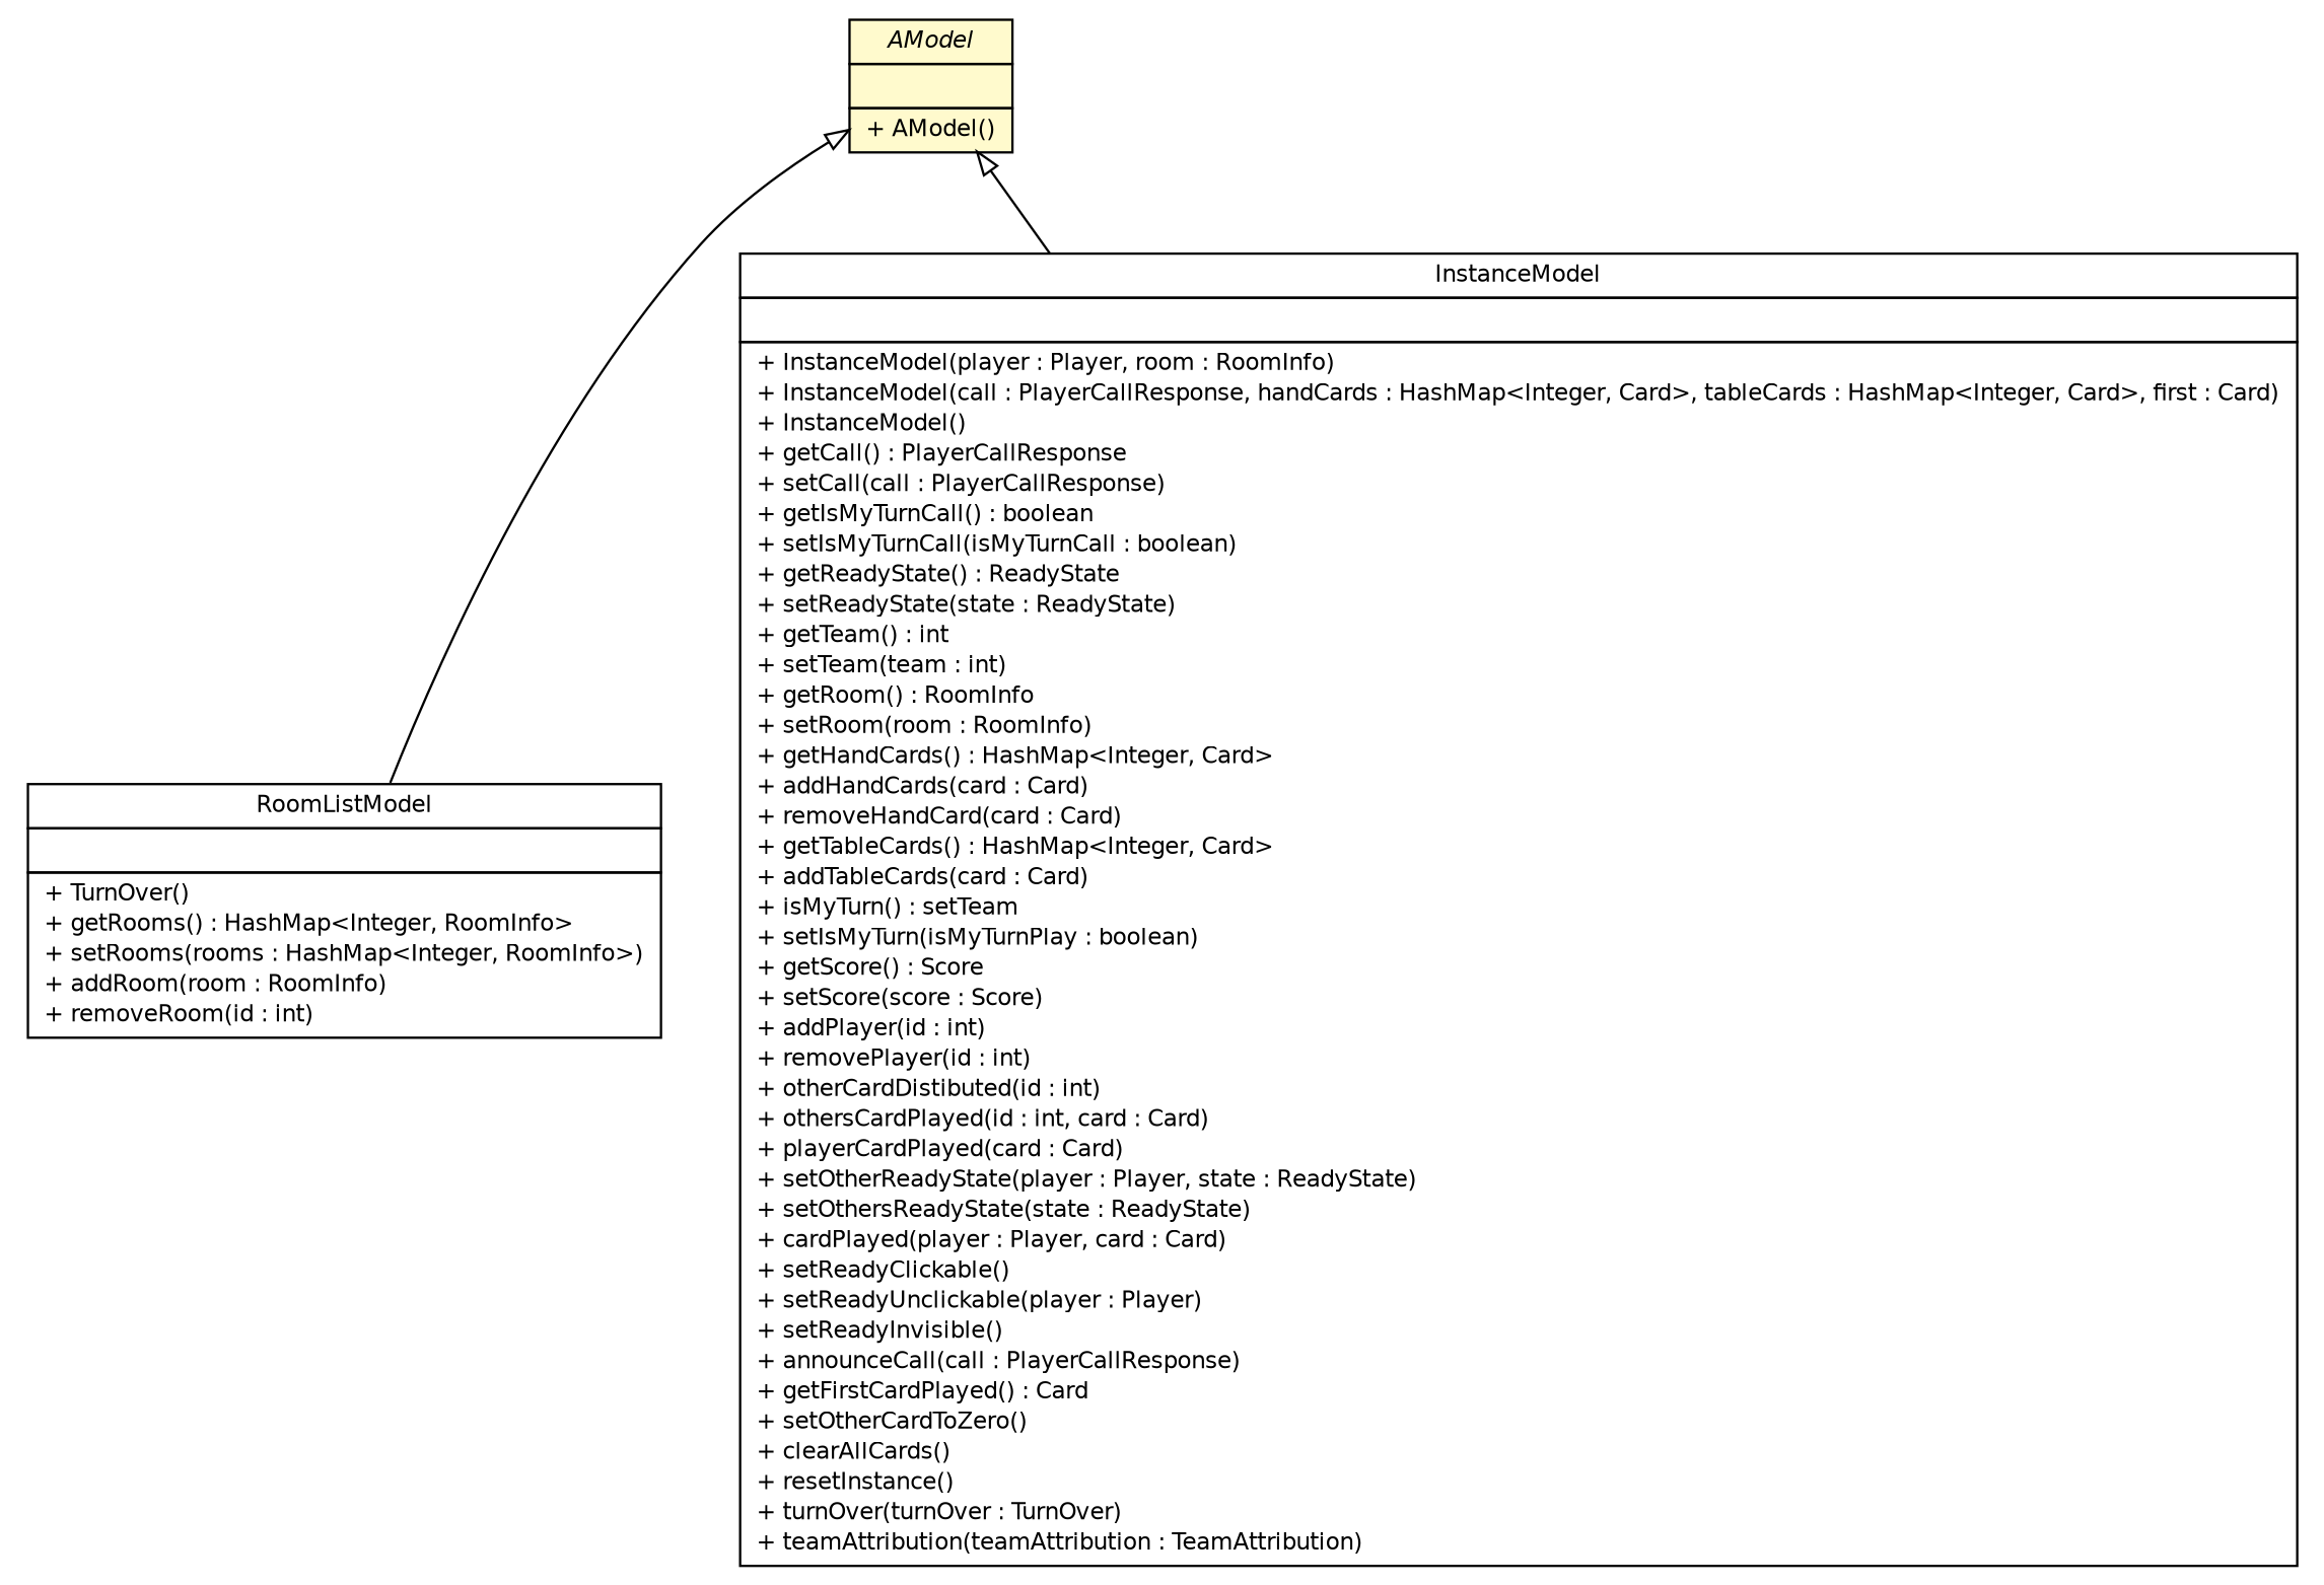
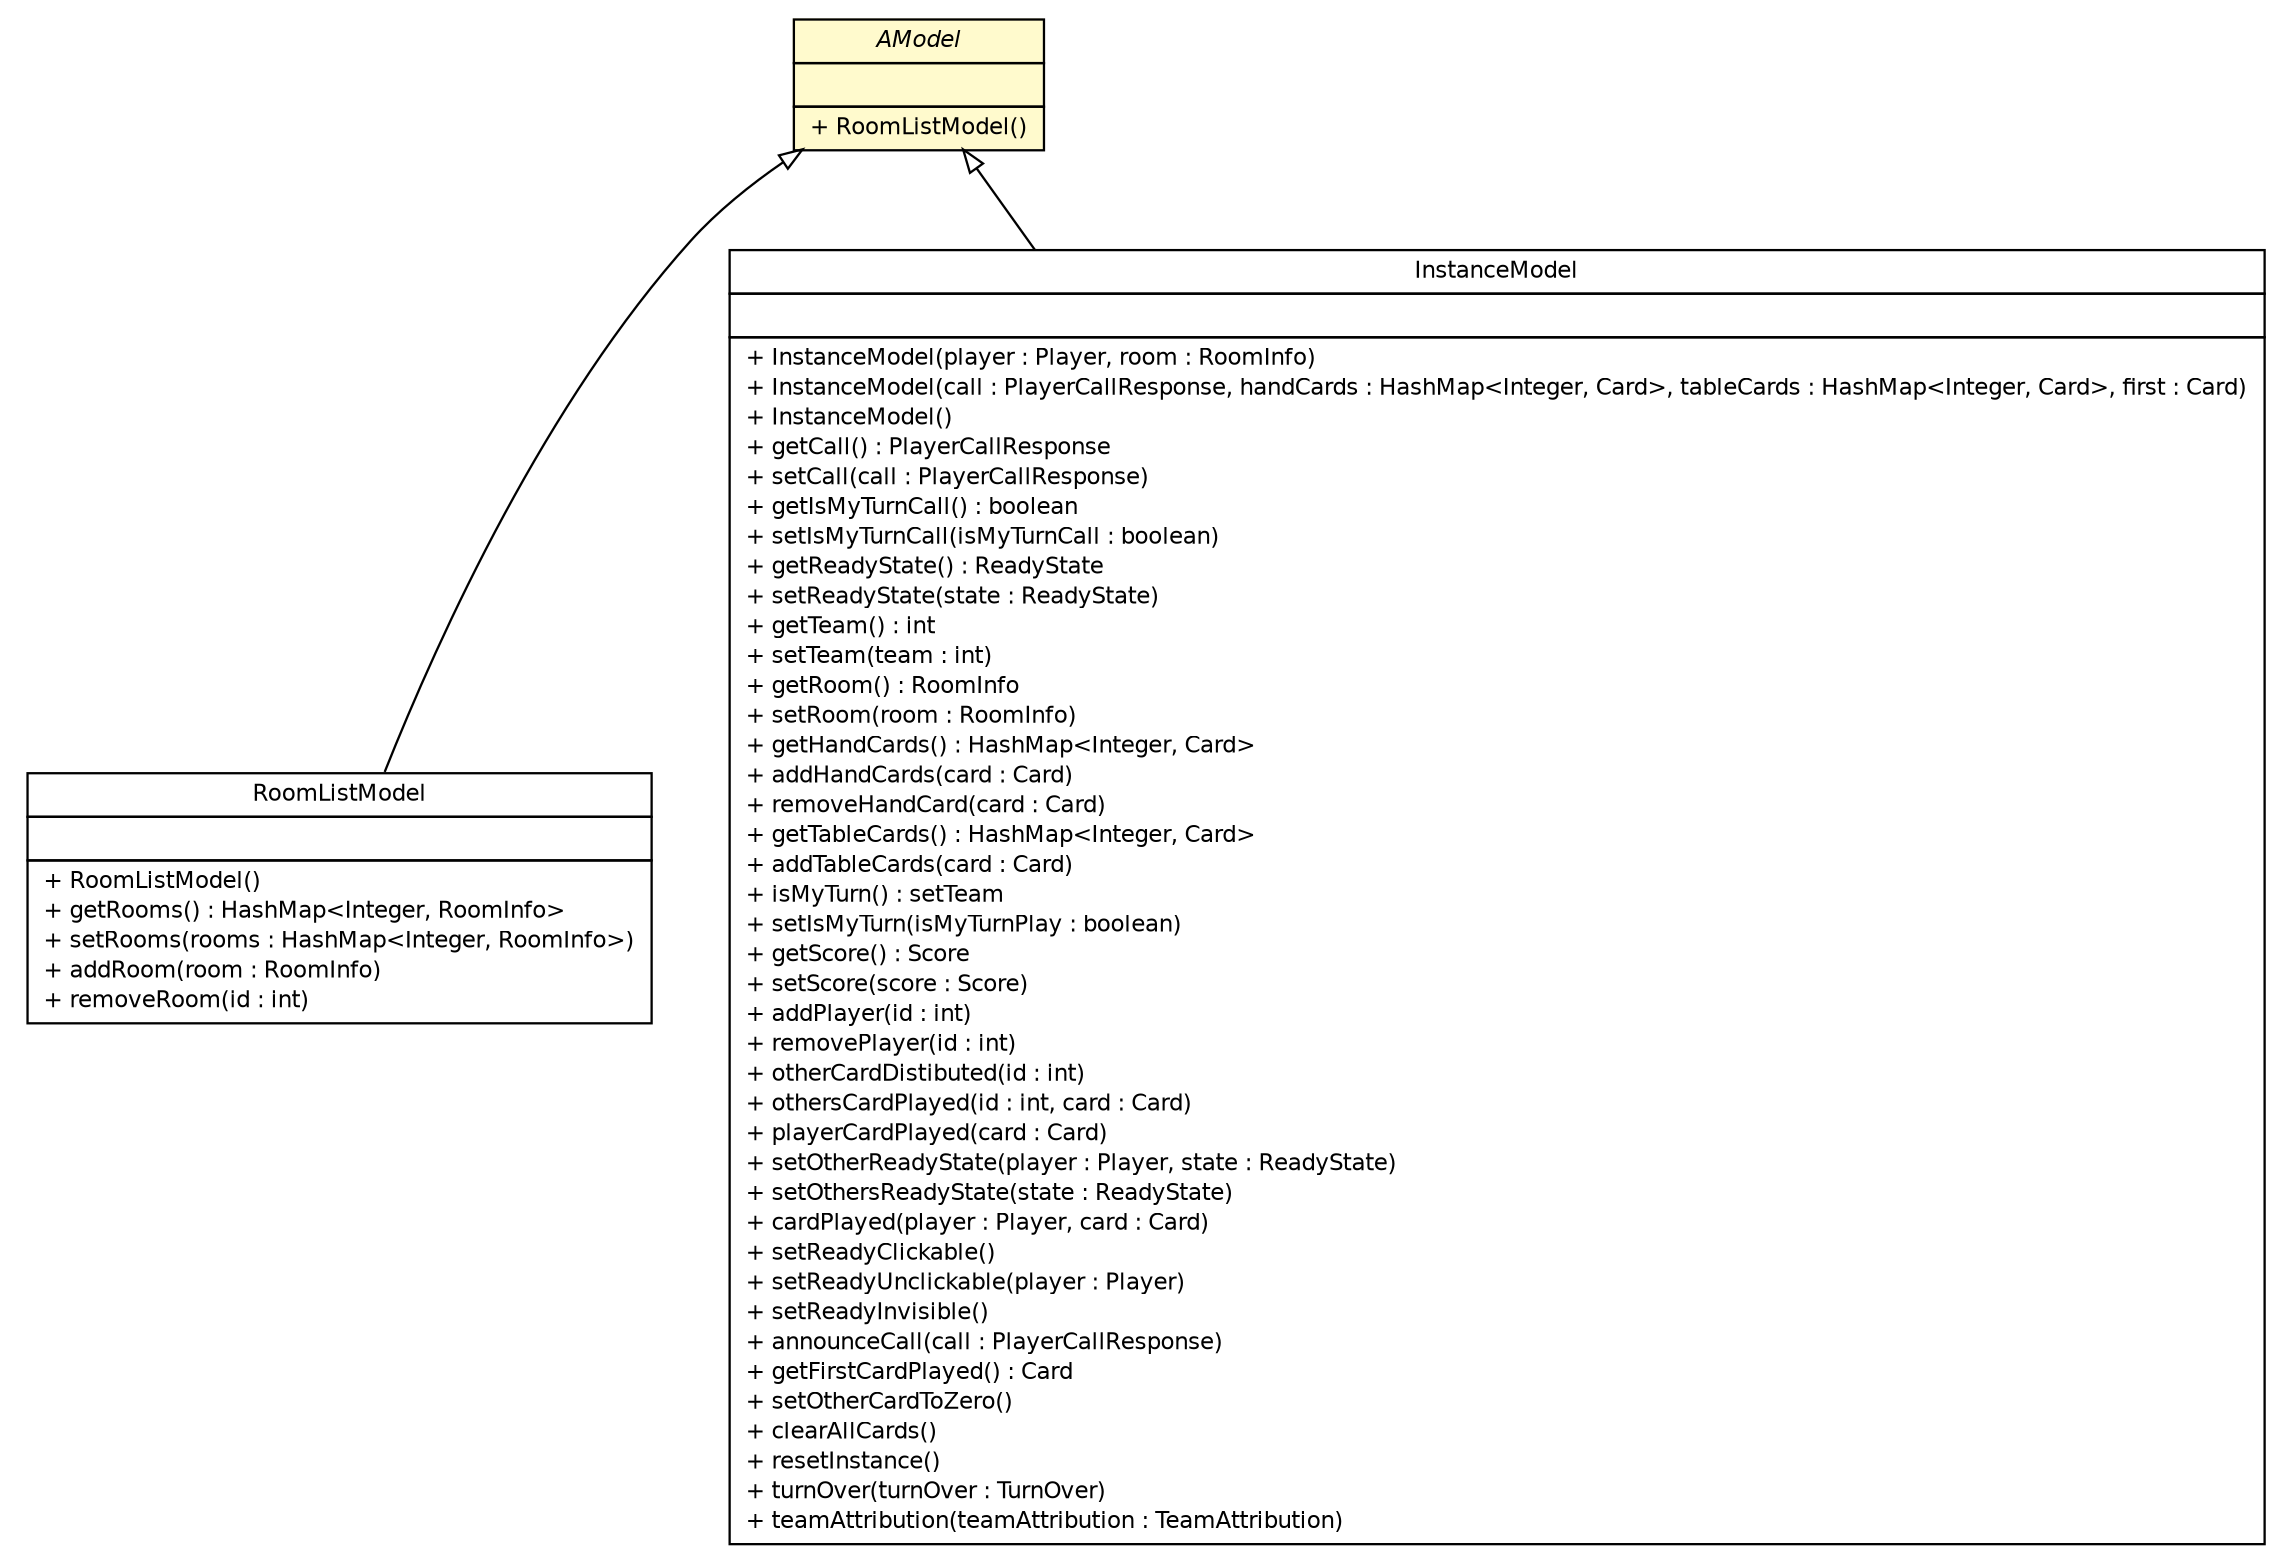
  digraph {
    nodesep=0.25
    ranksep=0.5
    node [fontcolor=black fontname=Helvetica fontsize=10.0 shape=plaintext]
    edge [arrowtail=empty dir=back fontname=Helvetica fontsize=10 headport=p labelfontname=Helvetica labelfontsize=10 tailport=p]
-   n1 [label=<<table title="Client.Model.AModel" border="0" cellborder="1" cellspacing="0" cellpadding="2" port="p" bgcolor="lemonChiffon" href="./AModel.html"> 		<tr><td><table border="0" cellspacing="0" cellpadding="1"> <tr><td align="center" balign="center"><font face="Helvetica-Oblique"> AModel </font></td></tr> 		</table></td></tr> 		<tr><td><table border="0" cellspacing="0" cellpadding="1"> <tr><td align="left" balign="left">  </td></tr> 		</table></td></tr> 		<tr><td><table border="0" cellspacing="0" cellpadding="1"> <tr><td align="left" balign="left"> + AModel() </td></tr> 		</table></td></tr> 		</table>>]
-   n2 [label=<<table title="Client.Model.RoomListModel" border="0" cellborder="1" cellspacing="0" cellpadding="2" port="p" href="./RoomListModel.html"> 		<tr><td><table border="0" cellspacing="0" cellpadding="1"> <tr><td align="center" balign="center"> RoomListModel </td></tr> 		</table></td></tr> 		<tr><td><table border="0" cellspacing="0" cellpadding="1"> <tr><td align="left" balign="left">  </td></tr> 		</table></td></tr> 		<tr><td><table border="0" cellspacing="0" cellpadding="1"> <tr><td align="left" balign="left"> + TurnOver() </td></tr> <tr><td align="left" balign="left"> + getRooms() : HashMap&lt;Integer, RoomInfo&gt; </td></tr> <tr><td align="left" balign="left"> + setRooms(rooms : HashMap&lt;Integer, RoomInfo&gt;) </td></tr> <tr><td align="left" balign="left"> + addRoom(room : RoomInfo) </td></tr> <tr><td align="left" balign="left"> + removeRoom(id : int) </td></tr> 		</table></td></tr> 		</table>>]
+   n1 [label=<<table title="Client.Model.AModel" border="0" cellborder="1" cellspacing="0" cellpadding="2" port="p" bgcolor="lemonChiffon" href="./AModel.html"> 		<tr><td><table border="0" cellspacing="0" cellpadding="1"> <tr><td align="center" balign="center"><font face="Helvetica-Oblique"> AModel </font></td></tr> 		</table></td></tr> 		<tr><td><table border="0" cellspacing="0" cellpadding="1"> <tr><td align="left" balign="left">  </td></tr> 		</table></td></tr> 		<tr><td><table border="0" cellspacing="0" cellpadding="1"> <tr><td align="left" balign="left"> + RoomListModel() </td></tr> 		</table></td></tr> 		</table>>]
+   n2 [label=<<table title="Client.Model.RoomListModel" border="0" cellborder="1" cellspacing="0" cellpadding="2" port="p" href="./RoomListModel.html"> 		<tr><td><table border="0" cellspacing="0" cellpadding="1"> <tr><td align="center" balign="center"> RoomListModel </td></tr> 		</table></td></tr> 		<tr><td><table border="0" cellspacing="0" cellpadding="1"> <tr><td align="left" balign="left">  </td></tr> 		</table></td></tr> 		<tr><td><table border="0" cellspacing="0" cellpadding="1"> <tr><td align="left" balign="left"> + RoomListModel() </td></tr> <tr><td align="left" balign="left"> + getRooms() : HashMap&lt;Integer, RoomInfo&gt; </td></tr> <tr><td align="left" balign="left"> + setRooms(rooms : HashMap&lt;Integer, RoomInfo&gt;) </td></tr> <tr><td align="left" balign="left"> + addRoom(room : RoomInfo) </td></tr> <tr><td align="left" balign="left"> + removeRoom(id : int) </td></tr> 		</table></td></tr> 		</table>>]
    n3 [label=<<table title="Client.Model.InstanceModel" border="0" cellborder="1" cellspacing="0" cellpadding="2" port="p" href="./InstanceModel.html"> 		<tr><td><table border="0" cellspacing="0" cellpadding="1"> <tr><td align="center" balign="center"> InstanceModel </td></tr> 		</table></td></tr> 		<tr><td><table border="0" cellspacing="0" cellpadding="1"> <tr><td align="left" balign="left">  </td></tr> 		</table></td></tr> 		<tr><td><table border="0" cellspacing="0" cellpadding="1"> <tr><td align="left" balign="left"> + InstanceModel(player : Player, room : RoomInfo) </td></tr> <tr><td align="left" balign="left"> + InstanceModel(call : PlayerCallResponse, handCards : HashMap&lt;Integer, Card&gt;, tableCards : HashMap&lt;Integer, Card&gt;, first : Card) </td></tr> <tr><td align="left" balign="left"> + InstanceModel() </td></tr> <tr><td align="left" balign="left"> + getCall() : PlayerCallResponse </td></tr> <tr><td align="left" balign="left"> + setCall(call : PlayerCallResponse) </td></tr> <tr><td align="left" balign="left"> + getIsMyTurnCall() : boolean </td></tr> <tr><td align="left" balign="left"> + setIsMyTurnCall(isMyTurnCall : boolean) </td></tr> <tr><td align="left" balign="left"> + getReadyState() : ReadyState </td></tr> <tr><td align="left" balign="left"> + setReadyState(state : ReadyState) </td></tr> <tr><td align="left" balign="left"> + getTeam() : int </td></tr> <tr><td align="left" balign="left"> + setTeam(team : int) </td></tr> <tr><td align="left" balign="left"> + getRoom() : RoomInfo </td></tr> <tr><td align="left" balign="left"> + setRoom(room : RoomInfo) </td></tr> <tr><td align="left" balign="left"> + getHandCards() : HashMap&lt;Integer, Card&gt; </td></tr> <tr><td align="left" balign="left"> + addHandCards(card : Card) </td></tr> <tr><td align="left" balign="left"> + removeHandCard(card : Card) </td></tr> <tr><td align="left" balign="left"> + getTableCards() : HashMap&lt;Integer, Card&gt; </td></tr> <tr><td align="left" balign="left"> + addTableCards(card : Card) </td></tr> <tr><td align="left" balign="left"> + isMyTurn() : setTeam </td></tr> <tr><td align="left" balign="left"> + setIsMyTurn(isMyTurnPlay : boolean) </td></tr> <tr><td align="left" balign="left"> + getScore() : Score </td></tr> <tr><td align="left" balign="left"> + setScore(score : Score) </td></tr> <tr><td align="left" balign="left"> + addPlayer(id : int) </td></tr> <tr><td align="left" balign="left"> + removePlayer(id : int) </td></tr> <tr><td align="left" balign="left"> + otherCardDistibuted(id : int) </td></tr> <tr><td align="left" balign="left"> + othersCardPlayed(id : int, card : Card) </td></tr> <tr><td align="left" balign="left"> + playerCardPlayed(card : Card) </td></tr> <tr><td align="left" balign="left"> + setOtherReadyState(player : Player, state : ReadyState) </td></tr> <tr><td align="left" balign="left"> + setOthersReadyState(state : ReadyState) </td></tr> <tr><td align="left" balign="left"> + cardPlayed(player : Player, card : Card) </td></tr> <tr><td align="left" balign="left"> + setReadyClickable() </td></tr> <tr><td align="left" balign="left"> + setReadyUnclickable(player : Player) </td></tr> <tr><td align="left" balign="left"> + setReadyInvisible() </td></tr> <tr><td align="left" balign="left"> + announceCall(call : PlayerCallResponse) </td></tr> <tr><td align="left" balign="left"> + getFirstCardPlayed() : Card </td></tr> <tr><td align="left" balign="left"> + setOtherCardToZero() </td></tr> <tr><td align="left" balign="left"> + clearAllCards() </td></tr> <tr><td align="left" balign="left"> + resetInstance() </td></tr> <tr><td align="left" balign="left"> + turnOver(turnOver : TurnOver) </td></tr> <tr><td align="left" balign="left"> + teamAttribution(teamAttribution : TeamAttribution) </td></tr> 		</table></td></tr> 		</table>>]
    n1 -> n2
    n1 -> n3
  }
